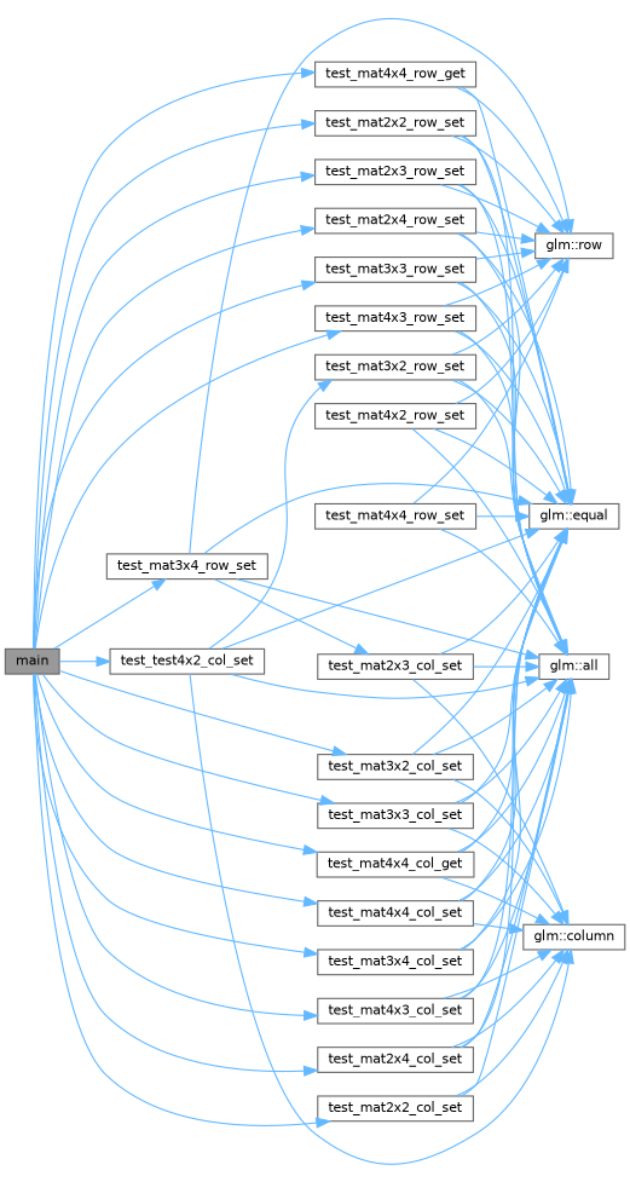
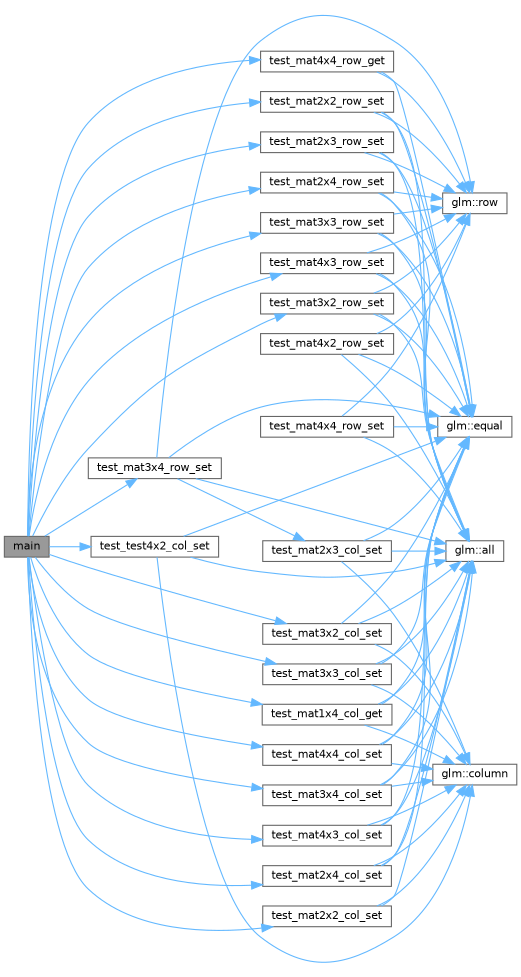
  digraph {
    rankdir=LR
    node [color=grey40 fillcolor=white fontname=Helvetica fontsize=10 shape=box style=filled]
    edge [color=steelblue1 fontname=Helvetica fontsize=10 labelfontname=Helvetica labelfontsize=10 style=solid]
    n1 [color=gray40 fillcolor=grey60 fontcolor=black height=0.2 label=main width=0.4]
    n2 [height=0.2 label=test_mat2x2_col_set width=0.4]
    n3 [height=0.2 label=test_mat2x2_row_set width=0.4]
    n4 [height=0.2 label=test_mat2x3_row_set width=0.4]
    n5 [height=0.2 label=test_mat2x4_col_set width=0.4]
    n6 [height=0.2 label=test_mat2x4_row_set width=0.4]
    n7 [height=0.2 label=test_mat3x2_col_set width=0.4]
    n8 [height=0.2 label=test_mat3x2_row_set width=0.4]
    n9 [height=0.2 label=test_mat3x3_col_set width=0.4]
    n10 [height=0.2 label=test_mat3x3_row_set width=0.4]
    n11 [height=0.2 label=test_mat3x4_col_set width=0.4]
    n12 [height=0.2 label=test_mat3x4_row_set width=0.4]
    n13 [height=0.2 label=test_test4x2_col_set width=0.4]
    n14 [height=0.2 label=test_mat4x3_col_set width=0.4]
    n15 [height=0.2 label=test_mat4x3_row_set width=0.4]
-   n16 [height=0.2 label=test_mat4x4_col_get width=0.4]
+   n16 [height=0.2 label=test_mat1x4_col_get width=0.4]
    n17 [height=0.2 label=test_mat4x4_col_set width=0.4]
    n18 [height=0.2 label=test_mat4x4_row_get width=0.4]
    n19 [height=0.2 label="glm::all" width=0.4]
    n20 [height=0.2 label="glm::column" width=0.4]
    n21 [height=0.2 label="glm::equal" width=0.4]
    n22 [height=0.2 label="glm::row" width=0.4]
    n23 [height=0.2 label=test_mat2x3_col_set width=0.4]
    n24 [height=0.2 label=test_mat4x2_row_set width=0.4]
    n25 [height=0.2 label=test_mat4x4_row_set width=0.4]
    n1 -> n2
    n1 -> n3
    n1 -> n4
    n1 -> n5
    n1 -> n6
    n1 -> n7
-   n13 -> n8
+   n1 -> n8
    n1 -> n9
    n1 -> n10
    n1 -> n11
    n1 -> n12
    n1 -> n13
    n1 -> n14
    n1 -> n15
    n1 -> n16
    n1 -> n17
    n1 -> n18
    n2 -> n19
    n2 -> n20
    n3 -> n19
    n3 -> n21
    n3 -> n22
    n4 -> n19
    n4 -> n21
    n4 -> n22
    n5 -> n19
    n5 -> n20
    n5 -> n21
    n6 -> n19
    n6 -> n21
    n6 -> n22
    n7 -> n19
    n7 -> n20
    n7 -> n21
    n8 -> n19
    n8 -> n21
    n8 -> n22
    n9 -> n19
    n9 -> n20
    n9 -> n21
    n10 -> n19
    n10 -> n21
    n10 -> n22
    n11 -> n19
+   n11 -> n20
    n11 -> n21
    n12 -> n19
    n12 -> n21
    n12 -> n22
    n12 -> n23
    n13 -> n19
    n13 -> n20
    n13 -> n21
    n14 -> n19
    n14 -> n20
    n14 -> n21
    n15 -> n19
    n15 -> n21
    n15 -> n22
    n16 -> n19
    n16 -> n20
    n16 -> n21
    n17 -> n19
    n17 -> n20
    n17 -> n21
    n18 -> n21
    n18 -> n22
    n23 -> n19
    n23 -> n20
    n23 -> n21
    n24 -> n19
    n24 -> n21
    n24 -> n22
    n25 -> n19
    n25 -> n21
    n25 -> n22
  }
